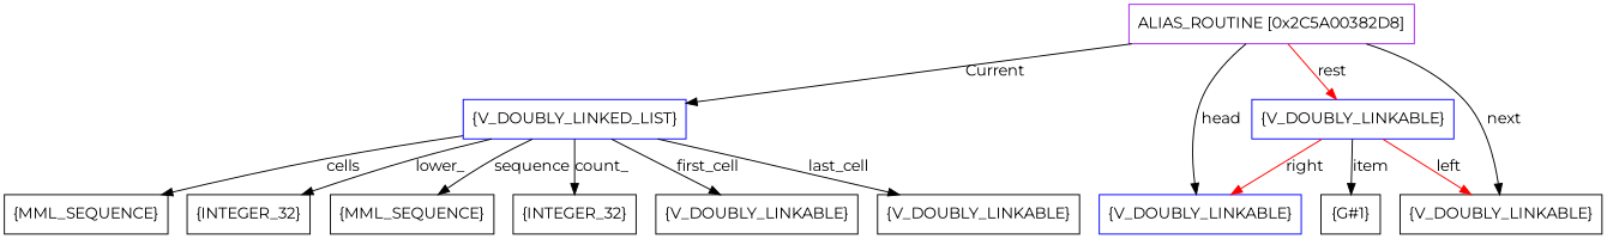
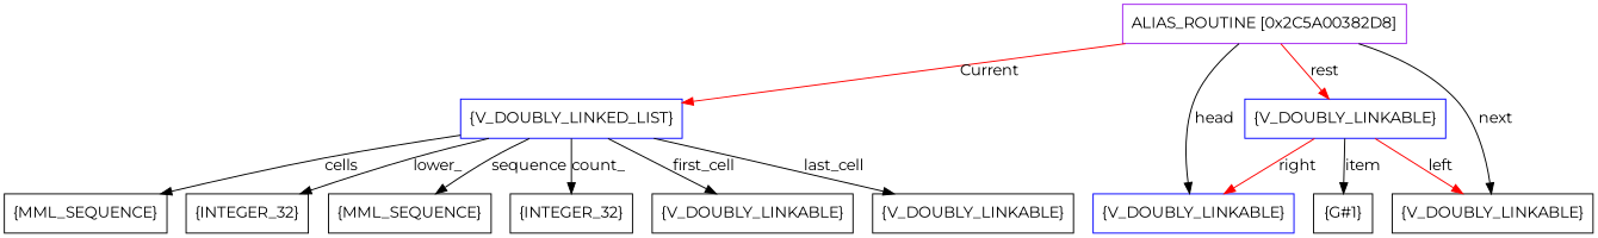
  digraph {
    fontname=Montserrat
    node [fontname=Montserrat shape=box]
    edge [fontname=Montserrat]
    n1 [color=purple label=<ALIAS_ROUTINE [0x2C5A00382D8]>]
    n2 [color=blue label=<{V_DOUBLY_LINKED_LIST}>]
    n3 [color=blue label=<{V_DOUBLY_LINKABLE}>]
    n4 [color=blue label=<{V_DOUBLY_LINKABLE}>]
    n5 [label=<{V_DOUBLY_LINKABLE}>]
    n6 [label=<{INTEGER_32}>]
    n7 [label=<{MML_SEQUENCE}>]
    n8 [label=<{INTEGER_32}>]
    n9 [label=<{V_DOUBLY_LINKABLE}>]
    n10 [label=<{V_DOUBLY_LINKABLE}>]
    n11 [label=<{MML_SEQUENCE}>]
    n12 [label=<{G#1}>]
-   n1 -> n2 [color=black label=<Current>]
+   n1 -> n2 [color=red label=<Current>]
    n1 -> n3 [label=<head>]
    n1 -> n4 [color=red label=<rest>]
    n1 -> n5 [label=<next>]
    n2 -> n6 [label=<lower_>]
    n2 -> n7 [label=<sequence>]
    n2 -> n8 [label=<count_>]
    n2 -> n9 [label=<first_cell>]
    n2 -> n10 [label=<last_cell>]
    n2 -> n11 [label=<cells>]
    n4 -> n3 [color=red label=<right>]
    n4 -> n5 [color=red label=<left>]
    n4 -> n12 [label=<item>]
  }
